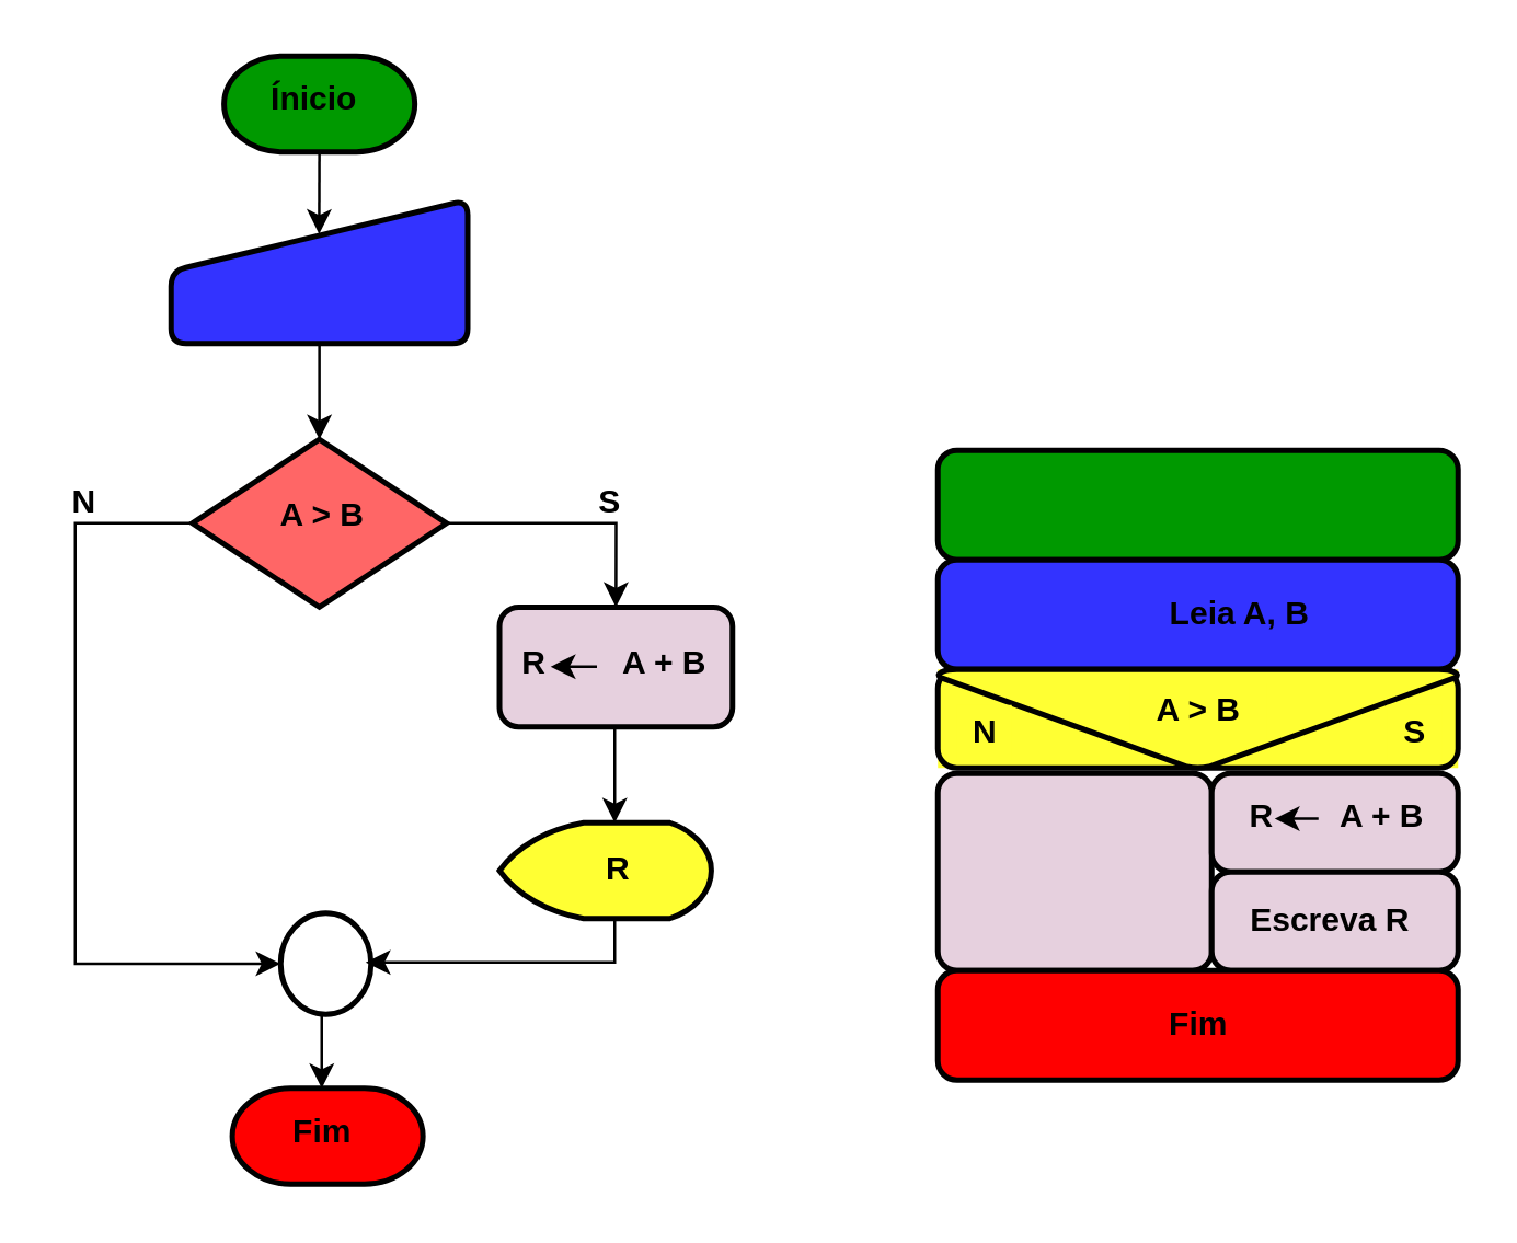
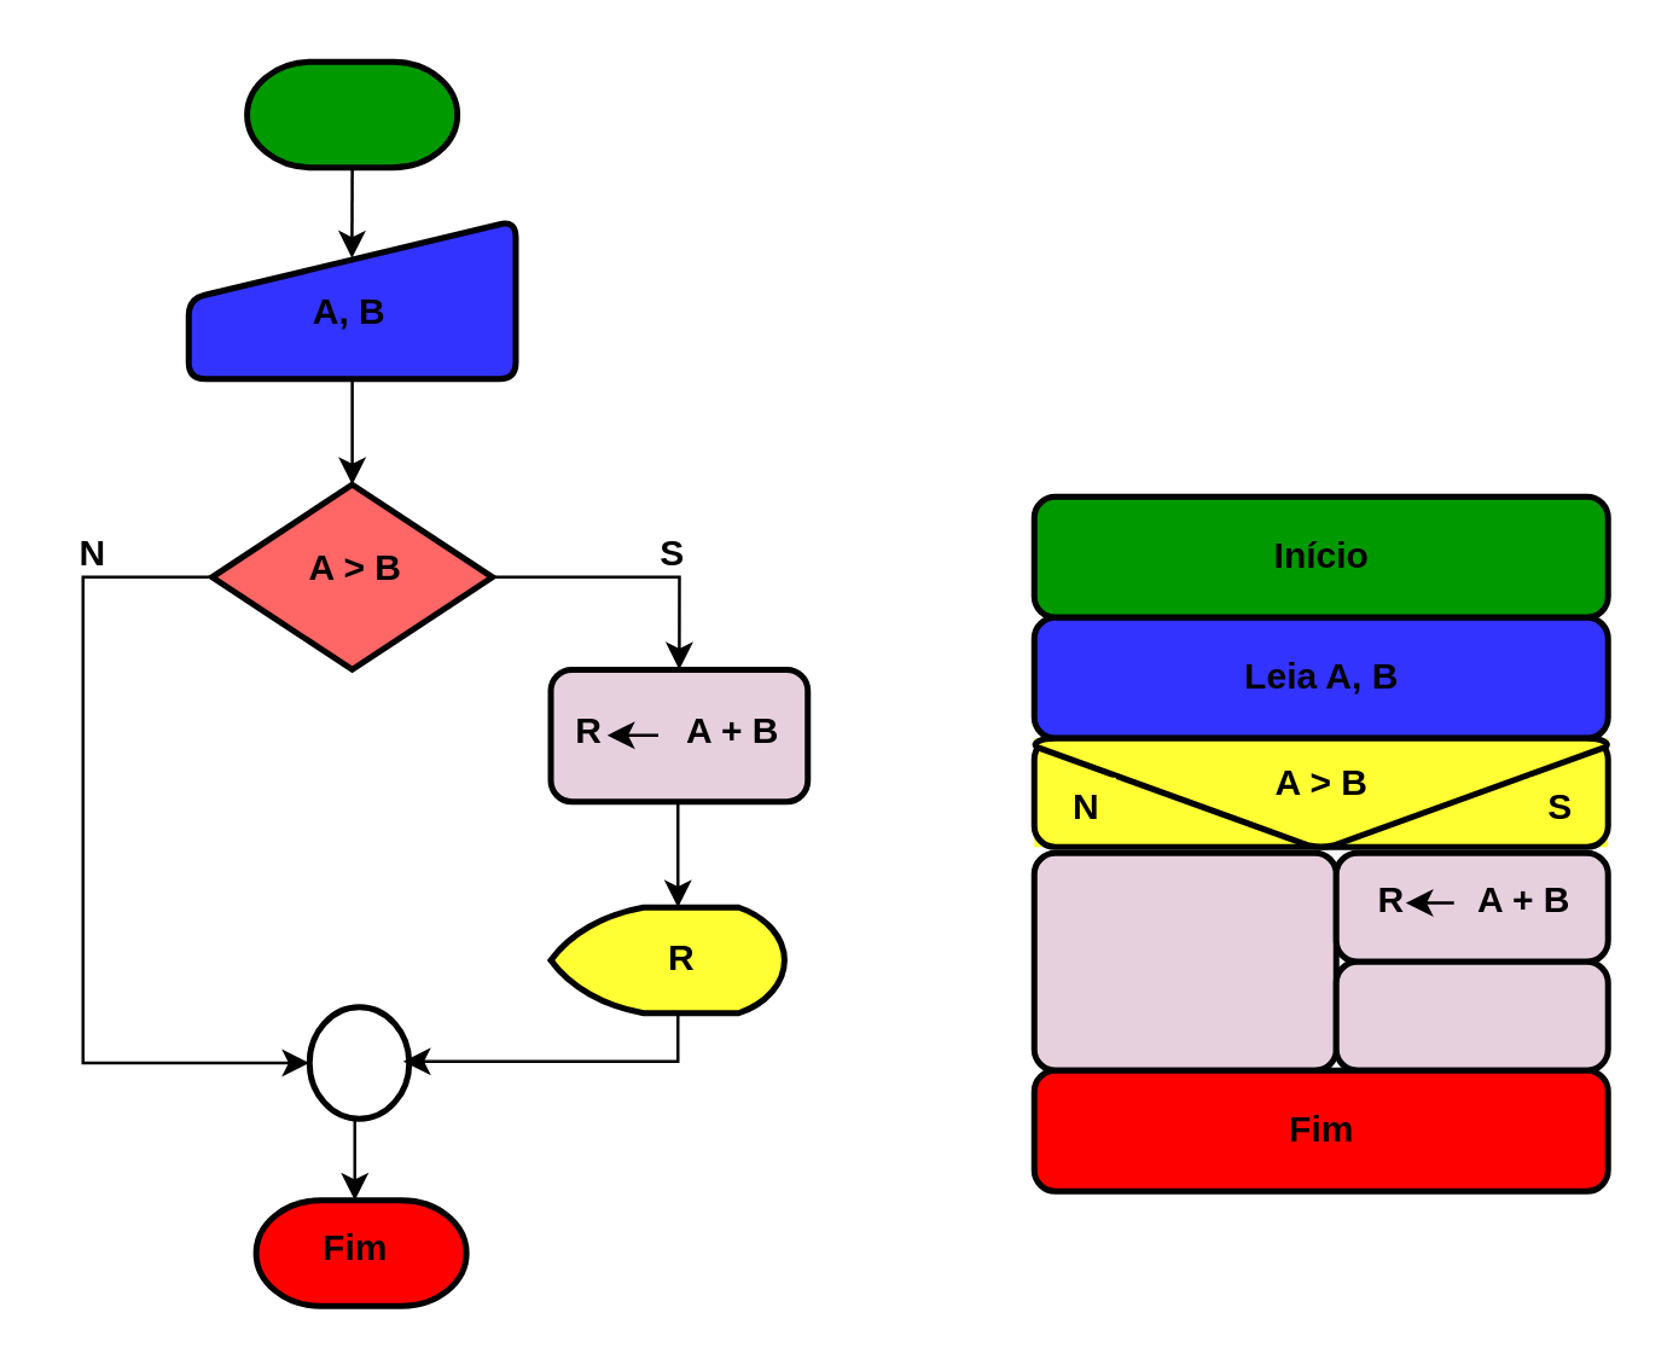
  <mxCell id="0" />
  <mxCell id="1" parent="0" />
  <mxCell id="2" value="" style="group" vertex="1" connectable="0" parent="1"><mxGeometry x="20" y="20" width="247" height="412" as="geometry" /></mxCell>
  <mxCell id="3" value="" style="group" parent="2" vertex="1" connectable="0"><mxGeometry width="247" height="412" as="geometry" /></mxCell>
  <mxCell id="4" value="" style="strokeWidth=2;html=1;shape=mxgraph.flowchart.terminator;whiteSpace=wrap;fillColor=#009900;" parent="3" vertex="1"><mxGeometry x="61.34" width="69.623" height="35" as="geometry" /></mxCell>
  <mxCell id="5" value="" style="strokeWidth=2;html=1;shape=mxgraph.flowchart.decision;whiteSpace=wrap;fillColor=#FF6666;" parent="3" vertex="1"><mxGeometry x="49.736" y="140" width="92.83" height="61.25" as="geometry" /></mxCell>
  <mxCell id="6" value="" style="rounded=1;whiteSpace=wrap;html=1;absoluteArcSize=1;arcSize=14;strokeWidth=2;fillColor=#E6D0DE;" parent="3" vertex="1"><mxGeometry x="161.906" y="201.25" width="85.094" height="43.75" as="geometry" /></mxCell>
  <mxCell id="7" style="edgeStyle=orthogonalEdgeStyle;rounded=0;orthogonalLoop=1;jettySize=auto;html=1;exitX=1;exitY=0.5;exitDx=0;exitDy=0;exitPerimeter=0;entryX=0.5;entryY=0;entryDx=0;entryDy=0;" parent="3" source="5" target="6" edge="1"><mxGeometry relative="1" as="geometry" /></mxCell>
  <mxCell id="8" style="edgeStyle=orthogonalEdgeStyle;rounded=0;orthogonalLoop=1;jettySize=auto;html=1;exitX=0.5;exitY=1;exitDx=0;exitDy=0;entryX=0.5;entryY=0;entryDx=0;entryDy=0;entryPerimeter=0;" parent="3" source="9" target="5" edge="1"><mxGeometry relative="1" as="geometry" /></mxCell>
  <mxCell id="9" value="" style="html=1;strokeWidth=2;shape=manualInput;whiteSpace=wrap;rounded=1;size=26;arcSize=11;fillColor=#3333FF;" parent="3" vertex="1"><mxGeometry x="42" y="52.5" width="108.302" height="52.5" as="geometry" /></mxCell>
  <mxCell id="10" style="edgeStyle=orthogonalEdgeStyle;rounded=0;orthogonalLoop=1;jettySize=auto;html=1;exitX=0.5;exitY=1;exitDx=0;exitDy=0;exitPerimeter=0;entryX=0.499;entryY=0.238;entryDx=0;entryDy=0;entryPerimeter=0;" parent="3" source="4" target="9" edge="1"><mxGeometry relative="1" as="geometry" /></mxCell>
  <mxCell id="11" style="edgeStyle=orthogonalEdgeStyle;rounded=0;orthogonalLoop=1;jettySize=auto;html=1;exitX=0.5;exitY=1;exitDx=0;exitDy=0;exitPerimeter=0;entryX=0.5;entryY=0;entryDx=0;entryDy=0;entryPerimeter=0;" parent="3" edge="1"><mxGeometry relative="1" as="geometry"><mxPoint x="97" y="350" as="sourcePoint" /><mxPoint x="97" y="377" as="targetPoint" /></mxGeometry></mxCell>
  <mxCell id="12" value="" style="strokeWidth=2;html=1;shape=mxgraph.flowchart.start_2;whiteSpace=wrap;" parent="3" vertex="1"><mxGeometry x="82" y="313" width="33" height="37" as="geometry" /></mxCell>
  <mxCell id="13" style="edgeStyle=orthogonalEdgeStyle;rounded=0;orthogonalLoop=1;jettySize=auto;html=1;exitX=0;exitY=0.5;exitDx=0;exitDy=0;exitPerimeter=0;entryX=0;entryY=0.5;entryDx=0;entryDy=0;entryPerimeter=0;" parent="3" source="5" target="12" edge="1"><mxGeometry relative="1" as="geometry"><mxPoint x="30" y="333" as="targetPoint" /><Array as="points"><mxPoint x="7" y="171" /><mxPoint x="7" y="332" /></Array></mxGeometry></mxCell>
  <mxCell id="14" style="edgeStyle=orthogonalEdgeStyle;rounded=0;orthogonalLoop=1;jettySize=auto;html=1;exitX=0.5;exitY=1;exitDx=0;exitDy=0;exitPerimeter=0;" parent="3" edge="1"><mxGeometry relative="1" as="geometry"><mxPoint x="204" y="313.5" as="sourcePoint" /><mxPoint x="113" y="331" as="targetPoint" /><Array as="points"><mxPoint x="204" y="331.5" /></Array></mxGeometry></mxCell>
  <mxCell id="15" value="" style="strokeWidth=2;html=1;shape=mxgraph.flowchart.display;whiteSpace=wrap;fillColor=#FFFF33;" parent="3" vertex="1"><mxGeometry x="161.906" y="280" width="77.358" height="35" as="geometry" /></mxCell>
  <mxCell id="16" style="edgeStyle=orthogonalEdgeStyle;rounded=0;orthogonalLoop=1;jettySize=auto;html=1;exitX=0.5;exitY=1;exitDx=0;exitDy=0;" parent="3" edge="1"><mxGeometry relative="1" as="geometry"><mxPoint x="202" y="245" as="sourcePoint" /><mxPoint x="204" y="280" as="targetPoint" /></mxGeometry></mxCell>
  <mxCell id="17" value="" style="strokeWidth=2;html=1;shape=mxgraph.flowchart.terminator;whiteSpace=wrap;fillColor=#FF0000;" parent="3" vertex="1"><mxGeometry x="64.34" y="377" width="69.623" height="35" as="geometry" /></mxCell>
- <mxCell id="18" value="&lt;b&gt;Ínicio&lt;/b&gt;" style="text;html=1;align=center;verticalAlign=middle;resizable=0;points=[];;autosize=1;" parent="3" vertex="1"><mxGeometry x="69" y="5.5" width="50" height="20" as="geometry" /></mxCell>
+ <mxCell id="19" value="&lt;b&gt;A, B&lt;/b&gt;" style="text;html=1;align=center;verticalAlign=middle;resizable=0;points=[];;autosize=1;" parent="3" vertex="1"><mxGeometry x="75" y="73" width="40" height="20" as="geometry" /></mxCell>
  <mxCell id="20" value="&lt;b&gt;N&lt;/b&gt;" style="text;html=1;align=center;verticalAlign=middle;resizable=0;points=[];;autosize=1;" parent="3" vertex="1"><mxGeometry y="152.5" width="20" height="20" as="geometry" /></mxCell>
  <mxCell id="21" value="&lt;b&gt;S&lt;/b&gt;" style="text;html=1;align=center;verticalAlign=middle;resizable=0;points=[];;autosize=1;" parent="3" vertex="1"><mxGeometry x="191.5" y="152.5" width="20" height="20" as="geometry" /></mxCell>
  <mxCell id="22" value="&lt;b&gt;A &amp;gt; B&lt;/b&gt;" style="text;html=1;align=center;verticalAlign=middle;resizable=0;points=[];;autosize=1;" parent="3" vertex="1"><mxGeometry x="72" y="157.5" width="50" height="20" as="geometry" /></mxCell>
  <mxCell id="23" value="" style="group" parent="3" vertex="1" connectable="0"><mxGeometry x="161" y="212" width="81" height="20" as="geometry" /></mxCell>
  <mxCell id="24" value="&lt;b&gt;R&amp;nbsp;&lt;/b&gt;" style="text;html=1;align=center;verticalAlign=middle;resizable=0;points=[];;autosize=1;" parent="23" vertex="1"><mxGeometry width="30" height="20" as="geometry" /></mxCell>
  <mxCell id="25" value="" style="endArrow=classic;html=1;" parent="23" edge="1"><mxGeometry width="50" height="50" relative="1" as="geometry"><mxPoint x="36.495" y="11" as="sourcePoint" /><mxPoint x="19.582" y="11" as="targetPoint" /></mxGeometry></mxCell>
  <mxCell id="26" value="&lt;b&gt;A + B&lt;/b&gt;" style="text;html=1;align=center;verticalAlign=middle;resizable=0;points=[];;autosize=1;" parent="23" vertex="1"><mxGeometry x="36.495" width="50" height="20" as="geometry" /></mxCell>
  <mxCell id="27" value="&lt;b&gt;Fim&lt;/b&gt;" style="text;html=1;align=center;verticalAlign=middle;resizable=0;points=[];;autosize=1;" parent="3" vertex="1"><mxGeometry x="77" y="382.5" width="40" height="20" as="geometry" /></mxCell>
  <mxCell id="28" value="&lt;b&gt;R&lt;/b&gt;" style="text;html=1;align=center;verticalAlign=middle;resizable=0;points=[];;autosize=1;" parent="3" vertex="1"><mxGeometry x="194.5" y="286.5" width="20" height="20" as="geometry" /></mxCell>
  <mxCell id="29" value="" style="group" vertex="1" connectable="0" parent="1"><mxGeometry x="342" y="164" width="190" height="230" as="geometry" /></mxCell>
  <mxCell id="30" value="" style="rounded=1;whiteSpace=wrap;html=1;absoluteArcSize=1;arcSize=14;strokeWidth=2;fillColor=#009900;" vertex="1" parent="29"><mxGeometry width="190" height="40" as="geometry" /></mxCell>
  <mxCell id="31" value="" style="rounded=1;whiteSpace=wrap;html=1;absoluteArcSize=1;arcSize=14;strokeWidth=2;fillColor=#3333FF;" vertex="1" parent="29"><mxGeometry y="40" width="190" height="40" as="geometry" /></mxCell>
- <mxCell id="33" value="&lt;b&gt;Leia A, B&lt;/b&gt;" style="text;html=1;align=center;verticalAlign=middle;resizable=0;points=[];;autosize=1;" vertex="1" parent="29"><mxGeometry x="75" y="50" width="70" height="20" as="geometry" /></mxCell>
+ <mxCell id="32" value="&lt;b&gt;Início&lt;/b&gt;" style="text;html=1;align=center;verticalAlign=middle;resizable=0;points=[];;autosize=1;" vertex="1" parent="29"><mxGeometry x="70" y="10" width="50" height="20" as="geometry" /></mxCell>
+ <mxCell id="33" value="&lt;b&gt;Leia A, B&lt;/b&gt;" style="text;html=1;align=center;verticalAlign=middle;resizable=0;points=[];;autosize=1;" vertex="1" parent="29"><mxGeometry x="60" y="50" width="70" height="20" as="geometry" /></mxCell>
  <mxCell id="34" value="" style="group" vertex="1" connectable="0" parent="29"><mxGeometry y="80" width="190" height="39" as="geometry" /></mxCell>
  <mxCell id="35" value="" style="group;fillColor=#FFFF33;" vertex="1" connectable="0" parent="34"><mxGeometry width="190" height="36" as="geometry" /></mxCell>
  <mxCell id="36" value="" style="rounded=1;whiteSpace=wrap;html=1;absoluteArcSize=1;arcSize=14;strokeWidth=2;fillColor=#FFFF33;" vertex="1" parent="34"><mxGeometry width="190" height="36" as="geometry" /></mxCell>
  <mxCell id="37" value="" style="strokeWidth=2;html=1;shape=mxgraph.flowchart.merge_or_storage;whiteSpace=wrap;fillColor=#FFFF33;" vertex="1" parent="34"><mxGeometry width="190" height="36" as="geometry" /></mxCell>
  <mxCell id="38" value="&lt;b&gt;A &amp;gt; B&lt;/b&gt;" style="text;html=1;align=center;verticalAlign=middle;resizable=0;points=[];;autosize=1;fillColor=#FFFF33;" vertex="1" parent="34"><mxGeometry x="70" y="5.143" width="50" height="20" as="geometry" /></mxCell>
  <mxCell id="39" value="&lt;b&gt;N&lt;/b&gt;" style="text;html=1;align=center;verticalAlign=middle;resizable=0;points=[];;autosize=1;fillColor=#FFFF33;" vertex="1" parent="34"><mxGeometry x="7" y="13" width="20" height="20" as="geometry" /></mxCell>
  <mxCell id="40" value="&lt;b&gt;S&lt;/b&gt;" style="text;html=1;align=center;verticalAlign=middle;resizable=0;points=[];;autosize=1;fillColor=#FFFF33;" vertex="1" parent="34"><mxGeometry x="164" y="13" width="20" height="20" as="geometry" /></mxCell>
  <mxCell id="41" value="" style="rounded=1;whiteSpace=wrap;html=1;absoluteArcSize=1;arcSize=14;strokeWidth=2;fillColor=#E6D0DE;" vertex="1" parent="29"><mxGeometry y="118" width="100" height="72" as="geometry" /></mxCell>
  <mxCell id="42" value="" style="group" vertex="1" connectable="0" parent="29"><mxGeometry x="100" y="118" width="90" height="72" as="geometry" /></mxCell>
  <mxCell id="43" value="" style="rounded=1;whiteSpace=wrap;html=1;absoluteArcSize=1;arcSize=14;strokeWidth=2;fillColor=#E6D0DE;" vertex="1" parent="42"><mxGeometry width="90" height="36" as="geometry" /></mxCell>
  <mxCell id="44" value="" style="rounded=1;whiteSpace=wrap;html=1;absoluteArcSize=1;arcSize=14;strokeWidth=2;fillColor=#E6D0DE;" vertex="1" parent="42"><mxGeometry y="36" width="90" height="36" as="geometry" /></mxCell>
  <mxCell id="45" value="" style="group" vertex="1" connectable="0" parent="42"><mxGeometry x="8" y="6.5" width="74" height="18" as="geometry" /></mxCell>
  <mxCell id="46" value="&lt;b&gt;R&lt;/b&gt;" style="text;html=1;align=center;verticalAlign=middle;resizable=0;points=[];;autosize=1;" vertex="1" parent="45"><mxGeometry width="19" height="18" as="geometry" /></mxCell>
  <mxCell id="47" value="" style="endArrow=classic;html=1;" edge="1" parent="45"><mxGeometry width="50" height="50" relative="1" as="geometry"><mxPoint x="31" y="10" as="sourcePoint" /><mxPoint x="15" y="10" as="targetPoint" /></mxGeometry></mxCell>
  <mxCell id="48" value="&lt;b&gt;A + B&lt;/b&gt;" style="text;html=1;align=center;verticalAlign=middle;resizable=0;points=[];;autosize=1;" vertex="1" parent="45"><mxGeometry x="33" width="41" height="18" as="geometry" /></mxCell>
- <mxCell id="49" value="&lt;b&gt;Escreva R&lt;/b&gt;" style="text;html=1;align=center;verticalAlign=middle;resizable=0;points=[];;autosize=1;" vertex="1" parent="42"><mxGeometry x="9" y="45" width="68" height="18" as="geometry" /></mxCell>
  <mxCell id="50" value="" style="rounded=1;whiteSpace=wrap;html=1;absoluteArcSize=1;arcSize=14;strokeWidth=2;fillColor=#FF0000;" vertex="1" parent="29"><mxGeometry y="190" width="190" height="40" as="geometry" /></mxCell>
  <mxCell id="51" value="&lt;b&gt;Fim&lt;/b&gt;" style="text;html=1;align=center;verticalAlign=middle;resizable=0;points=[];;autosize=1;" vertex="1" parent="29"><mxGeometry x="79.5" y="201" width="31" height="18" as="geometry" /></mxCell>
